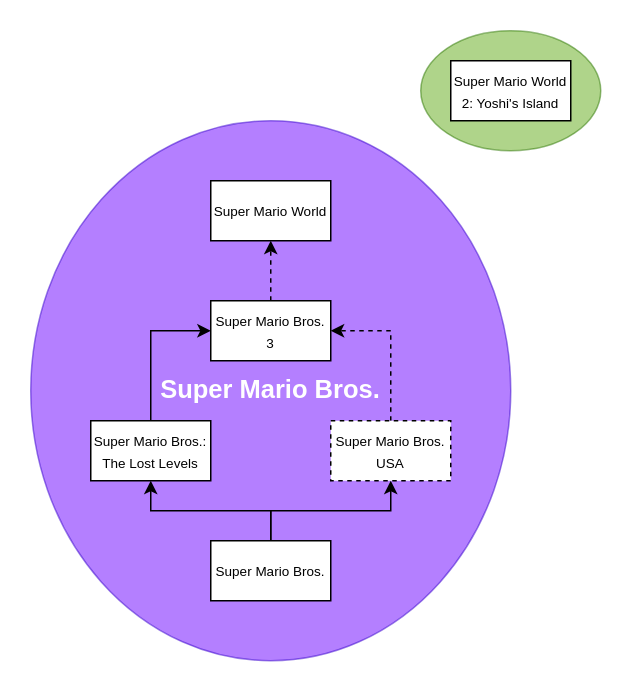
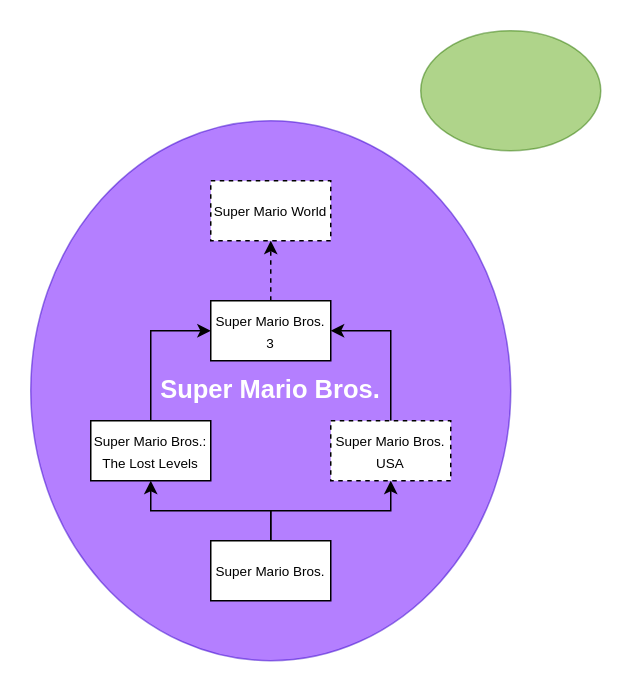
  <mxCell id="0" />
  <mxCell id="1" parent="0" />
  <mxCell id="2" value="" style="ellipse;whiteSpace=wrap;html=1;fillColor=#60a917;fontColor=#ffffff;strokeColor=#2D7600;opacity=50;" vertex="1" parent="1"><mxGeometry x="280" y="20" width="120" height="80" as="geometry" /></mxCell>
  <mxCell id="3" value="&lt;b&gt;&lt;font style=&quot;font-size: 17px;&quot;&gt;Super Mario Bros.&lt;/font&gt;&lt;/b&gt;" style="ellipse;whiteSpace=wrap;html=1;fillColor=#6a00ff;strokeColor=#3700CC;fillOpacity=100;opacity=50;fontColor=#ffffff;" vertex="1" parent="1"><mxGeometry x="20" y="80" width="320" height="360" as="geometry" /></mxCell>
  <mxCell id="4" style="edgeStyle=orthogonalEdgeStyle;rounded=0;orthogonalLoop=1;jettySize=auto;html=1;entryX=0;entryY=0.5;entryDx=0;entryDy=0;" edge="1" parent="1" source="5" target="12"><mxGeometry relative="1" as="geometry" /></mxCell>
  <mxCell id="5" value="&lt;font style=&quot;font-size: 9px;&quot;&gt;Super Mario Bros.: The Lost Levels&lt;/font&gt;" style="rounded=0;whiteSpace=wrap;html=1;" vertex="1" parent="1"><mxGeometry x="60" y="280" width="80" height="40" as="geometry" /></mxCell>
  <mxCell id="6" style="edgeStyle=orthogonalEdgeStyle;rounded=0;orthogonalLoop=1;jettySize=auto;html=1;entryX=0.5;entryY=1;entryDx=0;entryDy=0;" edge="1" parent="1" source="8" target="10"><mxGeometry relative="1" as="geometry" /></mxCell>
  <mxCell id="7" style="edgeStyle=orthogonalEdgeStyle;rounded=0;orthogonalLoop=1;jettySize=auto;html=1;entryX=0.5;entryY=1;entryDx=0;entryDy=0;" edge="1" parent="1" source="8" target="5"><mxGeometry relative="1" as="geometry" /></mxCell>
  <mxCell id="8" value="&lt;font style=&quot;font-size: 9px;&quot;&gt;Super Mario Bros.&lt;/font&gt;" style="rounded=0;whiteSpace=wrap;html=1;" vertex="1" parent="1"><mxGeometry x="140" y="360" width="80" height="40" as="geometry" /></mxCell>
- <mxCell id="9" style="edgeStyle=orthogonalEdgeStyle;rounded=0;orthogonalLoop=1;jettySize=auto;html=1;entryX=1;entryY=0.5;entryDx=0;entryDy=0;dashed=1;" edge="1" parent="1" source="10" target="12"><mxGeometry relative="1" as="geometry"><Array as="points"><mxPoint x="260" y="220" /></Array></mxGeometry></mxCell>
+ <mxCell id="9" style="edgeStyle=orthogonalEdgeStyle;rounded=0;orthogonalLoop=1;jettySize=auto;html=1;entryX=1;entryY=0.5;entryDx=0;entryDy=0;" edge="1" parent="1" source="10" target="12"><mxGeometry relative="1" as="geometry"><Array as="points"><mxPoint x="260" y="220" /></Array></mxGeometry></mxCell>
  <mxCell id="10" value="&lt;font style=&quot;font-size: 9px;&quot;&gt;Super Mario Bros. USA&lt;/font&gt;" style="rounded=0;whiteSpace=wrap;html=1;dashed=1;" vertex="1" parent="1"><mxGeometry x="220" y="280" width="80" height="40" as="geometry" /></mxCell>
  <mxCell id="11" style="edgeStyle=orthogonalEdgeStyle;rounded=0;orthogonalLoop=1;jettySize=auto;html=1;entryX=0.5;entryY=1;entryDx=0;entryDy=0;dashed=1;" edge="1" parent="1" source="12" target="13"><mxGeometry relative="1" as="geometry" /></mxCell>
  <mxCell id="12" value="&lt;font style=&quot;font-size: 9px;&quot;&gt;Super Mario Bros. 3&lt;/font&gt;" style="rounded=0;whiteSpace=wrap;html=1;" vertex="1" parent="1"><mxGeometry x="140" y="200" width="80" height="40" as="geometry" /></mxCell>
- <mxCell id="13" value="&lt;font style=&quot;font-size: 9px;&quot;&gt;Super Mario World&lt;br&gt;&lt;/font&gt;" style="rounded=0;whiteSpace=wrap;html=1;" vertex="1" parent="1"><mxGeometry x="140" y="120" width="80" height="40" as="geometry" /></mxCell>
- <mxCell id="14" value="&lt;font style=&quot;font-size: 9px;&quot;&gt;Super Mario World 2: Yoshi's Island&lt;br&gt;&lt;/font&gt;" style="rounded=0;whiteSpace=wrap;html=1;" vertex="1" parent="1"><mxGeometry x="300" y="40" width="80" height="40" as="geometry" /></mxCell>
+ <mxCell id="13" value="&lt;font style=&quot;font-size: 9px;&quot;&gt;Super Mario World&lt;br&gt;&lt;/font&gt;" style="rounded=0;whiteSpace=wrap;html=1;dashed=1;" vertex="1" parent="1"><mxGeometry x="140" y="120" width="80" height="40" as="geometry" /></mxCell>
